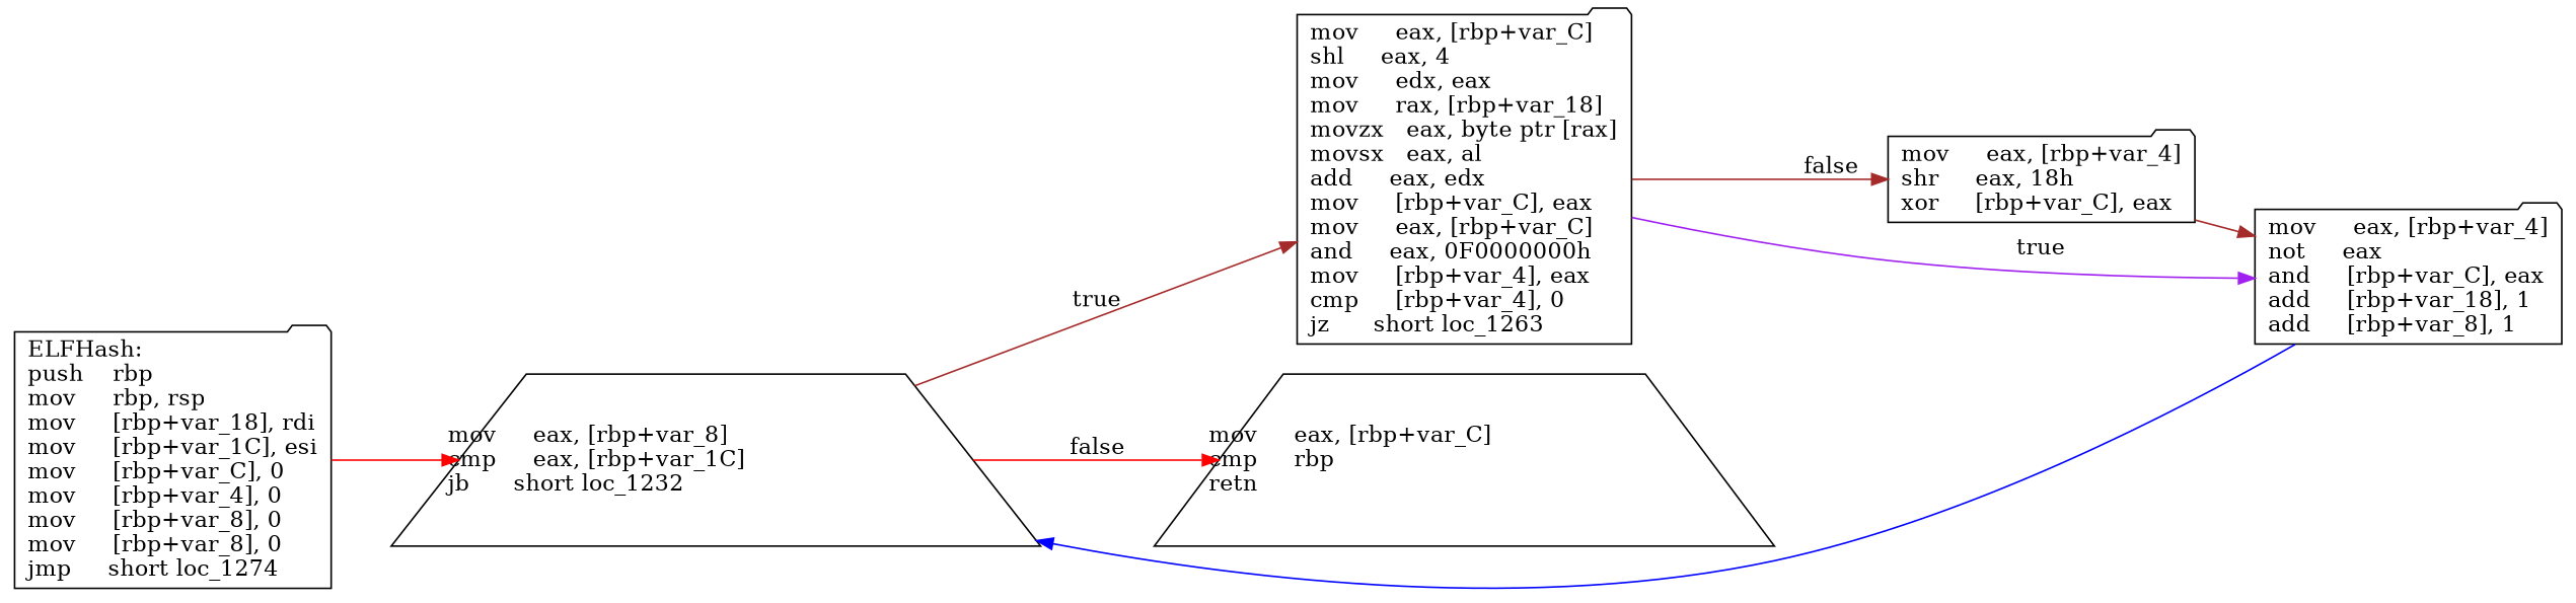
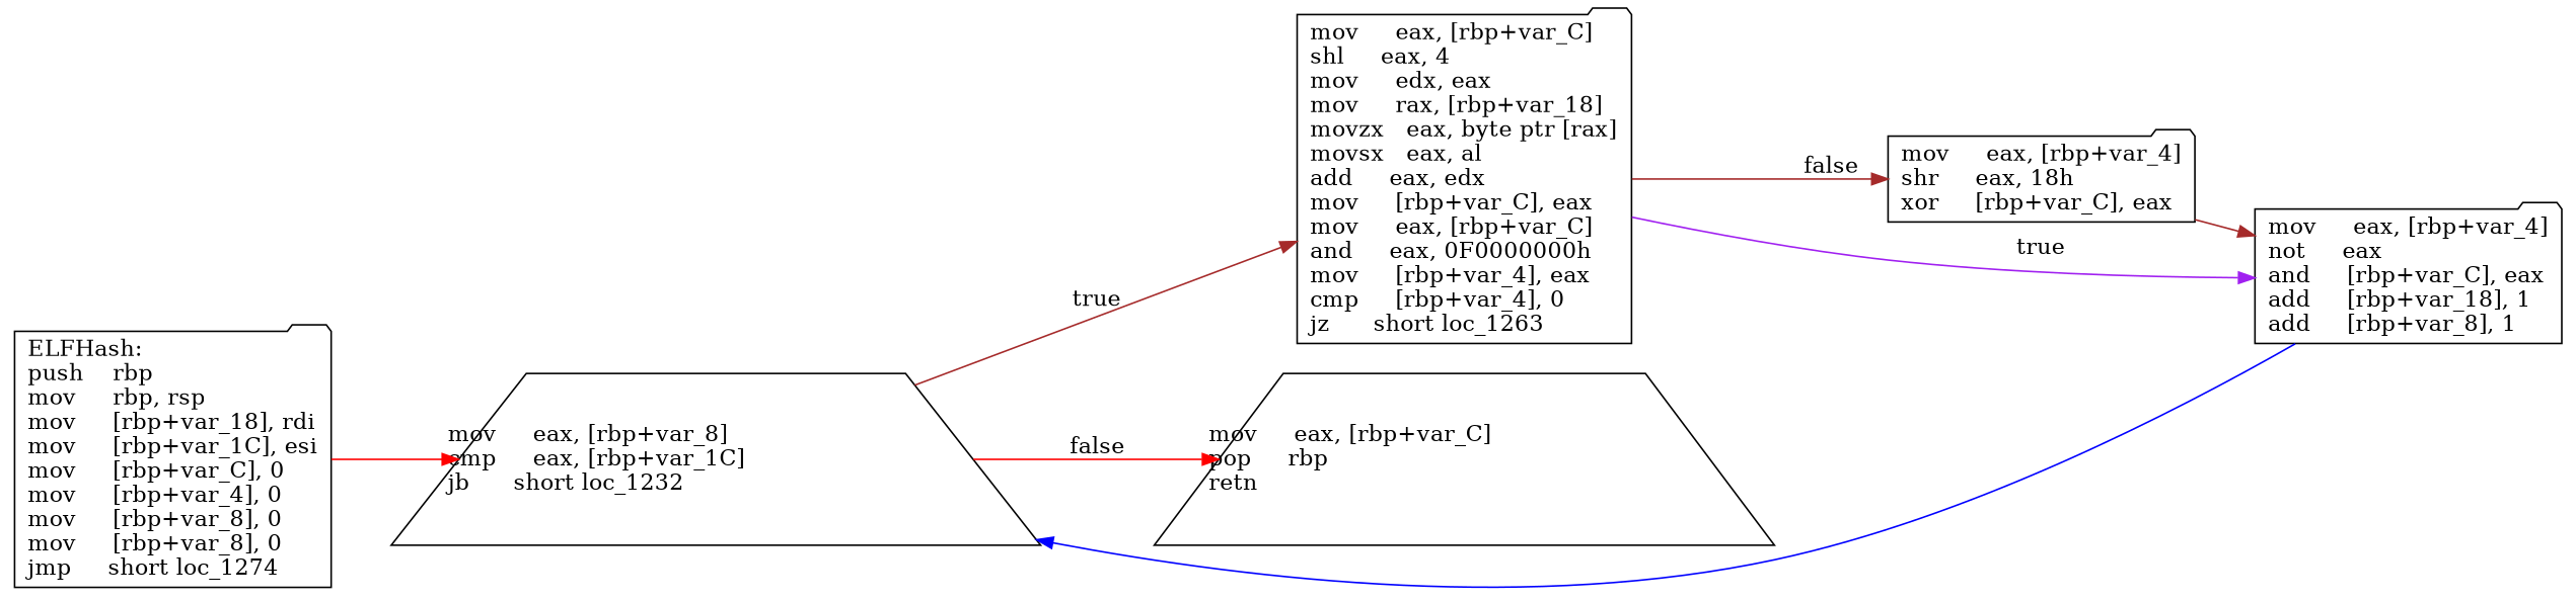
  digraph {
    rankdir=LR
    node [shape=folder]
    edge [color=brown]
    n1 [label="ELFHash:\lpush    rbp\lmov     rbp, rsp\lmov     [rbp+var_18], rdi\lmov     [rbp+var_1C], esi\lmov     [rbp+var_C], 0\lmov     [rbp+var_4], 0\lmov     [rbp+var_8], 0\lmov     [rbp+var_8], 0\ljmp     short loc_1274\l"]
    n2 [label="mov     eax, [rbp+var_8]\lcmp     eax, [rbp+var_1C]\ljb      short loc_1232\l" shape=trapezium]
    n3 [label="mov     eax, [rbp+var_C]\lshl     eax, 4\lmov     edx, eax\lmov     rax, [rbp+var_18]\lmovzx   eax, byte ptr [rax]\lmovsx   eax, al\ladd     eax, edx\lmov     [rbp+var_C], eax\lmov     eax, [rbp+var_C]\land     eax, 0F0000000h\lmov     [rbp+var_4], eax\lcmp     [rbp+var_4], 0\ljz      short loc_1263\l"]
    n4 [label="mov     eax, [rbp+var_4]\lshr     eax, 18h\lxor     [rbp+var_C], eax\l"]
    n5 [label="mov     eax, [rbp+var_4]\lnot     eax\land     [rbp+var_C], eax\ladd     [rbp+var_18], 1\ladd     [rbp+var_8], 1\l"]
-   n6 [label="mov     eax, [rbp+var_C]\lcmp     rbp\lretn\l" shape=trapezium]
+   n6 [label="mov     eax, [rbp+var_C]\lpop     rbp\lretn\l" shape=trapezium]
    n1 -> n2 [color=red]
    n2 -> n3 [label=true]
    n2 -> n6 [color=red label=false]
    n3 -> n4 [label=false]
    n3 -> n5 [color=purple label=true]
    n4 -> n5
    n5 -> n2 [color=blue]
  }
